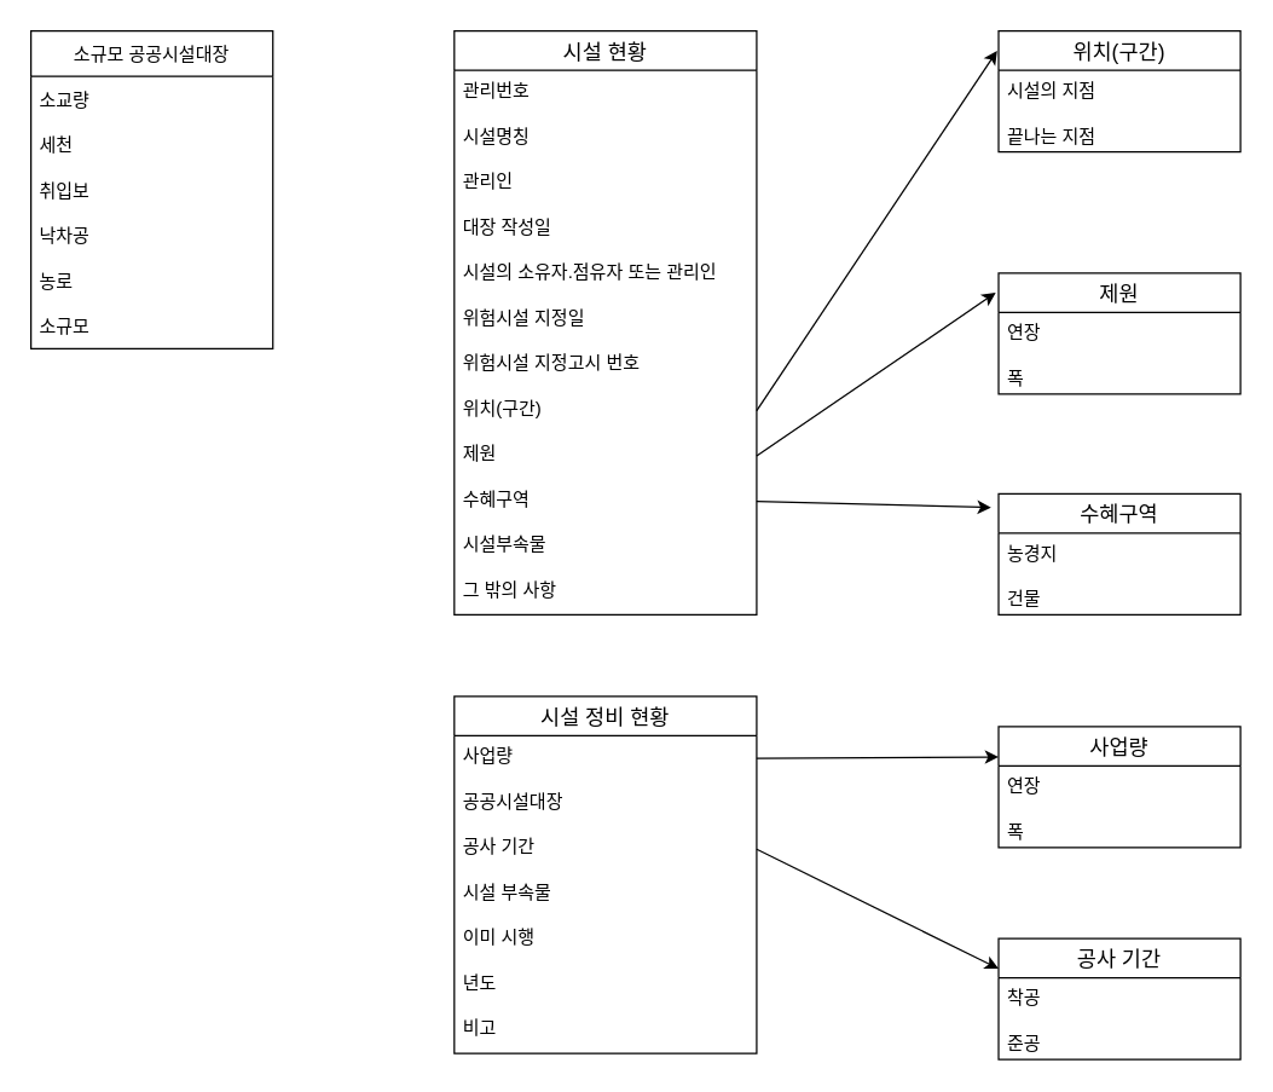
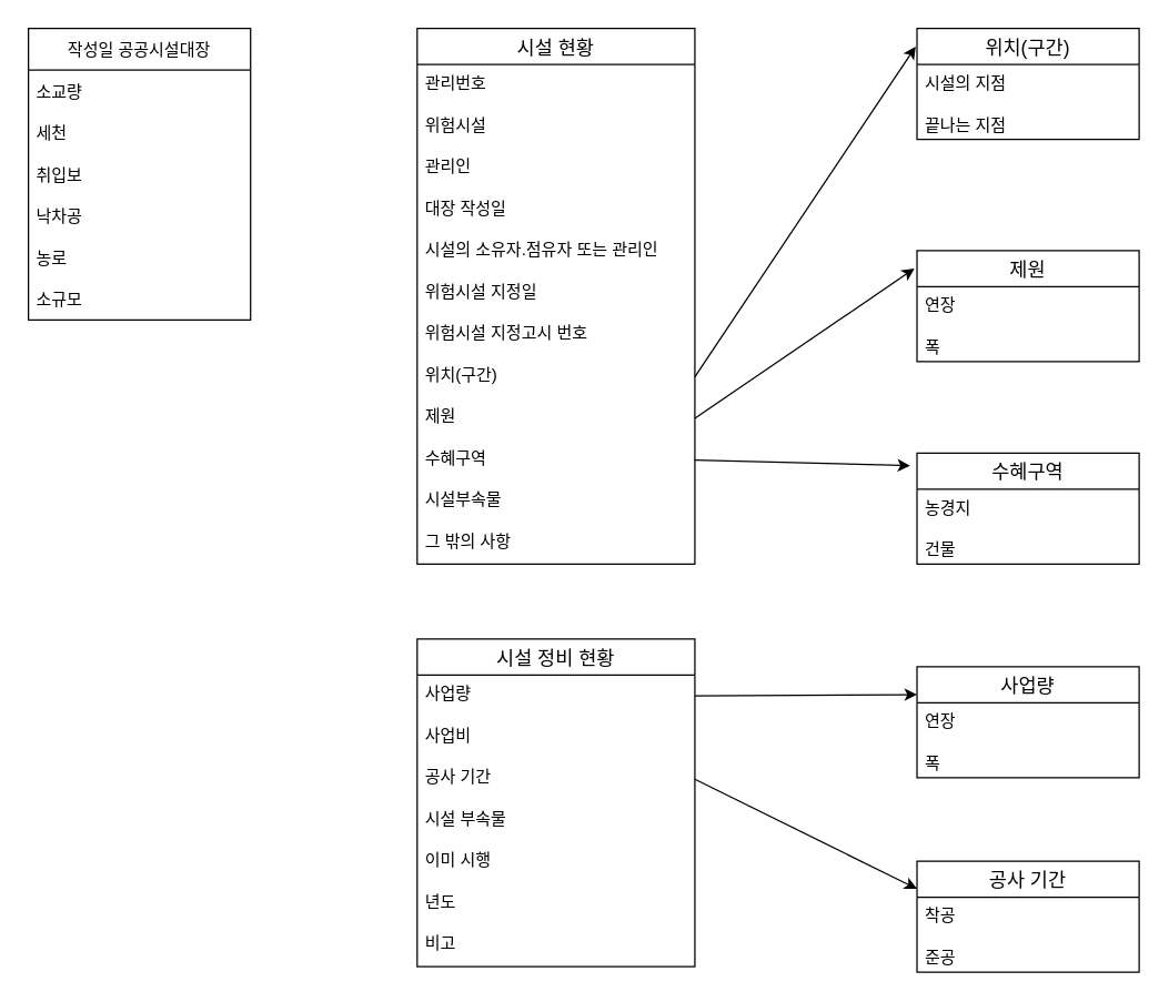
  <mxCell id="0" />
  <mxCell id="1" parent="0" />
- <mxCell id="2" value="소규모 공공시설대장" style="swimlane;fontStyle=0;childLayout=stackLayout;horizontal=1;startSize=30;horizontalStack=0;resizeParent=1;resizeParentMax=0;resizeLast=0;collapsible=1;marginBottom=0;" parent="1" vertex="1"><mxGeometry x="20" y="20" width="160" height="210" as="geometry" /></mxCell>
+ <mxCell id="2" value="작성일 공공시설대장" style="swimlane;fontStyle=0;childLayout=stackLayout;horizontal=1;startSize=30;horizontalStack=0;resizeParent=1;resizeParentMax=0;resizeLast=0;collapsible=1;marginBottom=0;" parent="1" vertex="1"><mxGeometry x="20" y="20" width="160" height="210" as="geometry" /></mxCell>
  <mxCell id="3" value="소교량" style="text;strokeColor=none;fillColor=none;align=left;verticalAlign=middle;spacingLeft=4;spacingRight=4;overflow=hidden;points=[[0,0.5],[1,0.5]];portConstraint=eastwest;rotatable=0;" parent="2" vertex="1"><mxGeometry y="30" width="160" height="30" as="geometry" /></mxCell>
  <mxCell id="4" value="세천" style="text;strokeColor=none;fillColor=none;align=left;verticalAlign=middle;spacingLeft=4;spacingRight=4;overflow=hidden;points=[[0,0.5],[1,0.5]];portConstraint=eastwest;rotatable=0;" parent="2" vertex="1"><mxGeometry y="60" width="160" height="30" as="geometry" /></mxCell>
  <mxCell id="5" value="취입보" style="text;strokeColor=none;fillColor=none;align=left;verticalAlign=middle;spacingLeft=4;spacingRight=4;overflow=hidden;points=[[0,0.5],[1,0.5]];portConstraint=eastwest;rotatable=0;" parent="2" vertex="1"><mxGeometry y="90" width="160" height="30" as="geometry" /></mxCell>
  <mxCell id="6" value="낙차공" style="text;strokeColor=none;fillColor=none;align=left;verticalAlign=middle;spacingLeft=4;spacingRight=4;overflow=hidden;points=[[0,0.5],[1,0.5]];portConstraint=eastwest;rotatable=0;" parent="2" vertex="1"><mxGeometry y="120" width="160" height="30" as="geometry" /></mxCell>
  <mxCell id="7" value="농로" style="text;strokeColor=none;fillColor=none;align=left;verticalAlign=middle;spacingLeft=4;spacingRight=4;overflow=hidden;points=[[0,0.5],[1,0.5]];portConstraint=eastwest;rotatable=0;" parent="2" vertex="1"><mxGeometry y="150" width="160" height="30" as="geometry" /></mxCell>
  <mxCell id="8" value="소규모" style="text;strokeColor=none;fillColor=none;align=left;verticalAlign=middle;spacingLeft=4;spacingRight=4;overflow=hidden;points=[[0,0.5],[1,0.5]];portConstraint=eastwest;rotatable=0;" parent="2" vertex="1"><mxGeometry y="180" width="160" height="30" as="geometry" /></mxCell>
  <mxCell id="9" value="시설 현황" style="swimlane;fontStyle=0;childLayout=stackLayout;horizontal=1;startSize=26;horizontalStack=0;resizeParent=1;resizeParentMax=0;resizeLast=0;collapsible=1;marginBottom=0;align=center;fontSize=14;" parent="1" vertex="1"><mxGeometry x="300" y="20" width="200" height="386" as="geometry" /></mxCell>
  <mxCell id="10" value="관리번호" style="text;strokeColor=none;fillColor=none;spacingLeft=4;spacingRight=4;overflow=hidden;rotatable=0;points=[[0,0.5],[1,0.5]];portConstraint=eastwest;fontSize=12;" parent="9" vertex="1"><mxGeometry y="26" width="200" height="30" as="geometry" /></mxCell>
- <mxCell id="11" value="시설명칭" style="text;strokeColor=none;fillColor=none;spacingLeft=4;spacingRight=4;overflow=hidden;rotatable=0;points=[[0,0.5],[1,0.5]];portConstraint=eastwest;fontSize=12;" parent="9" vertex="1"><mxGeometry y="56" width="200" height="30" as="geometry" /></mxCell>
+ <mxCell id="11" value="위험시설" style="text;strokeColor=none;fillColor=none;spacingLeft=4;spacingRight=4;overflow=hidden;rotatable=0;points=[[0,0.5],[1,0.5]];portConstraint=eastwest;fontSize=12;" parent="9" vertex="1"><mxGeometry y="56" width="200" height="30" as="geometry" /></mxCell>
  <mxCell id="12" value="관리인" style="text;strokeColor=none;fillColor=none;spacingLeft=4;spacingRight=4;overflow=hidden;rotatable=0;points=[[0,0.5],[1,0.5]];portConstraint=eastwest;fontSize=12;" parent="9" vertex="1"><mxGeometry y="86" width="200" height="30" as="geometry" /></mxCell>
  <mxCell id="13" value="대장 작성일" style="text;strokeColor=none;fillColor=none;spacingLeft=4;spacingRight=4;overflow=hidden;rotatable=0;points=[[0,0.5],[1,0.5]];portConstraint=eastwest;fontSize=12;" parent="9" vertex="1"><mxGeometry y="116" width="200" height="30" as="geometry" /></mxCell>
  <mxCell id="14" value="시설의 소유자.점유자 또는 관리인" style="text;strokeColor=none;fillColor=none;spacingLeft=4;spacingRight=4;overflow=hidden;rotatable=0;points=[[0,0.5],[1,0.5]];portConstraint=eastwest;fontSize=12;" parent="9" vertex="1"><mxGeometry y="146" width="200" height="30" as="geometry" /></mxCell>
  <mxCell id="15" value="위험시설 지정일" style="text;strokeColor=none;fillColor=none;spacingLeft=4;spacingRight=4;overflow=hidden;rotatable=0;points=[[0,0.5],[1,0.5]];portConstraint=eastwest;fontSize=12;" parent="9" vertex="1"><mxGeometry y="176" width="200" height="30" as="geometry" /></mxCell>
  <mxCell id="16" value="위험시설 지정고시 번호" style="text;strokeColor=none;fillColor=none;spacingLeft=4;spacingRight=4;overflow=hidden;rotatable=0;points=[[0,0.5],[1,0.5]];portConstraint=eastwest;fontSize=12;" parent="9" vertex="1"><mxGeometry y="206" width="200" height="30" as="geometry" /></mxCell>
  <mxCell id="17" value="위치(구간)" style="text;strokeColor=none;fillColor=none;spacingLeft=4;spacingRight=4;overflow=hidden;rotatable=0;points=[[0,0.5],[1,0.5]];portConstraint=eastwest;fontSize=12;" parent="9" vertex="1"><mxGeometry y="236" width="200" height="30" as="geometry" /></mxCell>
  <mxCell id="18" value="제원" style="text;strokeColor=none;fillColor=none;spacingLeft=4;spacingRight=4;overflow=hidden;rotatable=0;points=[[0,0.5],[1,0.5]];portConstraint=eastwest;fontSize=12;" parent="9" vertex="1"><mxGeometry y="266" width="200" height="30" as="geometry" /></mxCell>
  <mxCell id="19" value="수혜구역" style="text;strokeColor=none;fillColor=none;spacingLeft=4;spacingRight=4;overflow=hidden;rotatable=0;points=[[0,0.5],[1,0.5]];portConstraint=eastwest;fontSize=12;" parent="9" vertex="1"><mxGeometry y="296" width="200" height="30" as="geometry" /></mxCell>
  <mxCell id="20" value="시설부속물" style="text;strokeColor=none;fillColor=none;spacingLeft=4;spacingRight=4;overflow=hidden;rotatable=0;points=[[0,0.5],[1,0.5]];portConstraint=eastwest;fontSize=12;" parent="9" vertex="1"><mxGeometry y="326" width="200" height="30" as="geometry" /></mxCell>
  <mxCell id="21" value="그 밖의 사항" style="text;strokeColor=none;fillColor=none;spacingLeft=4;spacingRight=4;overflow=hidden;rotatable=0;points=[[0,0.5],[1,0.5]];portConstraint=eastwest;fontSize=12;" parent="9" vertex="1"><mxGeometry y="356" width="200" height="30" as="geometry" /></mxCell>
  <mxCell id="22" value="위치(구간)" style="swimlane;fontStyle=0;childLayout=stackLayout;horizontal=1;startSize=26;horizontalStack=0;resizeParent=1;resizeParentMax=0;resizeLast=0;collapsible=1;marginBottom=0;align=center;fontSize=14;" parent="1" vertex="1"><mxGeometry x="660" y="20" width="160" height="80" as="geometry" /></mxCell>
  <mxCell id="23" value="시설의 지점" style="text;strokeColor=none;fillColor=none;spacingLeft=4;spacingRight=4;overflow=hidden;rotatable=0;points=[[0,0.5],[1,0.5]];portConstraint=eastwest;fontSize=12;" parent="22" vertex="1"><mxGeometry y="26" width="160" height="30" as="geometry" /></mxCell>
  <mxCell id="24" value="끝나는 지점" style="text;strokeColor=none;fillColor=none;spacingLeft=4;spacingRight=4;overflow=hidden;rotatable=0;points=[[0,0.5],[1,0.5]];portConstraint=eastwest;fontSize=12;" parent="22" vertex="1"><mxGeometry y="56" width="160" height="24" as="geometry" /></mxCell>
  <mxCell id="25" value="제원" style="swimlane;fontStyle=0;childLayout=stackLayout;horizontal=1;startSize=26;horizontalStack=0;resizeParent=1;resizeParentMax=0;resizeLast=0;collapsible=1;marginBottom=0;align=center;fontSize=14;" parent="1" vertex="1"><mxGeometry x="660" y="180" width="160" height="80" as="geometry" /></mxCell>
  <mxCell id="26" value="연장" style="text;strokeColor=none;fillColor=none;spacingLeft=4;spacingRight=4;overflow=hidden;rotatable=0;points=[[0,0.5],[1,0.5]];portConstraint=eastwest;fontSize=12;" parent="25" vertex="1"><mxGeometry y="26" width="160" height="30" as="geometry" /></mxCell>
  <mxCell id="27" value="폭" style="text;strokeColor=none;fillColor=none;spacingLeft=4;spacingRight=4;overflow=hidden;rotatable=0;points=[[0,0.5],[1,0.5]];portConstraint=eastwest;fontSize=12;" parent="25" vertex="1"><mxGeometry y="56" width="160" height="24" as="geometry" /></mxCell>
  <mxCell id="28" value="수혜구역" style="swimlane;fontStyle=0;childLayout=stackLayout;horizontal=1;startSize=26;horizontalStack=0;resizeParent=1;resizeParentMax=0;resizeLast=0;collapsible=1;marginBottom=0;align=center;fontSize=14;" parent="1" vertex="1"><mxGeometry x="660" y="326" width="160" height="80" as="geometry" /></mxCell>
  <mxCell id="29" value="농경지" style="text;strokeColor=none;fillColor=none;spacingLeft=4;spacingRight=4;overflow=hidden;rotatable=0;points=[[0,0.5],[1,0.5]];portConstraint=eastwest;fontSize=12;" parent="28" vertex="1"><mxGeometry y="26" width="160" height="30" as="geometry" /></mxCell>
  <mxCell id="30" value="건물" style="text;strokeColor=none;fillColor=none;spacingLeft=4;spacingRight=4;overflow=hidden;rotatable=0;points=[[0,0.5],[1,0.5]];portConstraint=eastwest;fontSize=12;" parent="28" vertex="1"><mxGeometry y="56" width="160" height="24" as="geometry" /></mxCell>
  <mxCell id="31" value="시설 정비 현황" style="swimlane;fontStyle=0;childLayout=stackLayout;horizontal=1;startSize=26;horizontalStack=0;resizeParent=1;resizeParentMax=0;resizeLast=0;collapsible=1;marginBottom=0;align=center;fontSize=14;" parent="1" vertex="1"><mxGeometry x="300" y="460" width="200" height="236" as="geometry" /></mxCell>
  <mxCell id="32" value="사업량" style="text;strokeColor=none;fillColor=none;spacingLeft=4;spacingRight=4;overflow=hidden;rotatable=0;points=[[0,0.5],[1,0.5]];portConstraint=eastwest;fontSize=12;" parent="31" vertex="1"><mxGeometry y="26" width="200" height="30" as="geometry" /></mxCell>
- <mxCell id="33" value="공공시설대장" style="text;strokeColor=none;fillColor=none;spacingLeft=4;spacingRight=4;overflow=hidden;rotatable=0;points=[[0,0.5],[1,0.5]];portConstraint=eastwest;fontSize=12;" parent="31" vertex="1"><mxGeometry y="56" width="200" height="30" as="geometry" /></mxCell>
+ <mxCell id="33" value="사업비" style="text;strokeColor=none;fillColor=none;spacingLeft=4;spacingRight=4;overflow=hidden;rotatable=0;points=[[0,0.5],[1,0.5]];portConstraint=eastwest;fontSize=12;" parent="31" vertex="1"><mxGeometry y="56" width="200" height="30" as="geometry" /></mxCell>
  <mxCell id="34" value="공사 기간" style="text;strokeColor=none;fillColor=none;spacingLeft=4;spacingRight=4;overflow=hidden;rotatable=0;points=[[0,0.5],[1,0.5]];portConstraint=eastwest;fontSize=12;" parent="31" vertex="1"><mxGeometry y="86" width="200" height="30" as="geometry" /></mxCell>
  <mxCell id="35" value="시설 부속물" style="text;strokeColor=none;fillColor=none;spacingLeft=4;spacingRight=4;overflow=hidden;rotatable=0;points=[[0,0.5],[1,0.5]];portConstraint=eastwest;fontSize=12;" parent="31" vertex="1"><mxGeometry y="116" width="200" height="30" as="geometry" /></mxCell>
  <mxCell id="36" value="이미 시행" style="text;strokeColor=none;fillColor=none;spacingLeft=4;spacingRight=4;overflow=hidden;rotatable=0;points=[[0,0.5],[1,0.5]];portConstraint=eastwest;fontSize=12;" parent="31" vertex="1"><mxGeometry y="146" width="200" height="30" as="geometry" /></mxCell>
  <mxCell id="37" value="년도" style="text;strokeColor=none;fillColor=none;spacingLeft=4;spacingRight=4;overflow=hidden;rotatable=0;points=[[0,0.5],[1,0.5]];portConstraint=eastwest;fontSize=12;" parent="31" vertex="1"><mxGeometry y="176" width="200" height="30" as="geometry" /></mxCell>
  <mxCell id="38" value="비고" style="text;strokeColor=none;fillColor=none;spacingLeft=4;spacingRight=4;overflow=hidden;rotatable=0;points=[[0,0.5],[1,0.5]];portConstraint=eastwest;fontSize=12;" parent="31" vertex="1"><mxGeometry y="206" width="200" height="30" as="geometry" /></mxCell>
  <mxCell id="39" value="사업량" style="swimlane;fontStyle=0;childLayout=stackLayout;horizontal=1;startSize=26;horizontalStack=0;resizeParent=1;resizeParentMax=0;resizeLast=0;collapsible=1;marginBottom=0;align=center;fontSize=14;" parent="1" vertex="1"><mxGeometry x="660" y="480" width="160" height="80" as="geometry" /></mxCell>
  <mxCell id="40" value="연장" style="text;strokeColor=none;fillColor=none;spacingLeft=4;spacingRight=4;overflow=hidden;rotatable=0;points=[[0,0.5],[1,0.5]];portConstraint=eastwest;fontSize=12;" parent="39" vertex="1"><mxGeometry y="26" width="160" height="30" as="geometry" /></mxCell>
  <mxCell id="41" value="폭" style="text;strokeColor=none;fillColor=none;spacingLeft=4;spacingRight=4;overflow=hidden;rotatable=0;points=[[0,0.5],[1,0.5]];portConstraint=eastwest;fontSize=12;" parent="39" vertex="1"><mxGeometry y="56" width="160" height="24" as="geometry" /></mxCell>
  <mxCell id="42" value="공사 기간" style="swimlane;fontStyle=0;childLayout=stackLayout;horizontal=1;startSize=26;horizontalStack=0;resizeParent=1;resizeParentMax=0;resizeLast=0;collapsible=1;marginBottom=0;align=center;fontSize=14;" parent="1" vertex="1"><mxGeometry x="660" y="620" width="160" height="80" as="geometry" /></mxCell>
  <mxCell id="43" value="착공" style="text;strokeColor=none;fillColor=none;spacingLeft=4;spacingRight=4;overflow=hidden;rotatable=0;points=[[0,0.5],[1,0.5]];portConstraint=eastwest;fontSize=12;" parent="42" vertex="1"><mxGeometry y="26" width="160" height="30" as="geometry" /></mxCell>
  <mxCell id="44" value="준공" style="text;strokeColor=none;fillColor=none;spacingLeft=4;spacingRight=4;overflow=hidden;rotatable=0;points=[[0,0.5],[1,0.5]];portConstraint=eastwest;fontSize=12;" parent="42" vertex="1"><mxGeometry y="56" width="160" height="24" as="geometry" /></mxCell>
  <mxCell id="45" style="edgeStyle=none;rounded=0;orthogonalLoop=1;jettySize=auto;html=1;exitX=1;exitY=0.5;exitDx=0;exitDy=0;entryX=-0.006;entryY=0.163;entryDx=0;entryDy=0;entryPerimeter=0;" parent="1" source="17" target="22" edge="1"><mxGeometry relative="1" as="geometry" /></mxCell>
  <mxCell id="46" style="edgeStyle=none;rounded=0;orthogonalLoop=1;jettySize=auto;html=1;exitX=1;exitY=0.5;exitDx=0;exitDy=0;entryX=-0.012;entryY=0.163;entryDx=0;entryDy=0;entryPerimeter=0;" parent="1" source="18" target="25" edge="1"><mxGeometry relative="1" as="geometry" /></mxCell>
  <mxCell id="47" style="edgeStyle=none;rounded=0;orthogonalLoop=1;jettySize=auto;html=1;exitX=1;exitY=0.5;exitDx=0;exitDy=0;entryX=-0.031;entryY=0.113;entryDx=0;entryDy=0;entryPerimeter=0;" parent="1" source="19" target="28" edge="1"><mxGeometry relative="1" as="geometry" /></mxCell>
  <mxCell id="48" style="edgeStyle=none;rounded=0;orthogonalLoop=1;jettySize=auto;html=1;exitX=1;exitY=0.5;exitDx=0;exitDy=0;entryX=0;entryY=0.25;entryDx=0;entryDy=0;" parent="1" source="32" target="39" edge="1"><mxGeometry relative="1" as="geometry" /></mxCell>
  <mxCell id="49" style="edgeStyle=none;rounded=0;orthogonalLoop=1;jettySize=auto;html=1;exitX=1;exitY=0.5;exitDx=0;exitDy=0;entryX=0;entryY=0.25;entryDx=0;entryDy=0;" parent="1" source="34" target="42" edge="1"><mxGeometry relative="1" as="geometry" /></mxCell>
